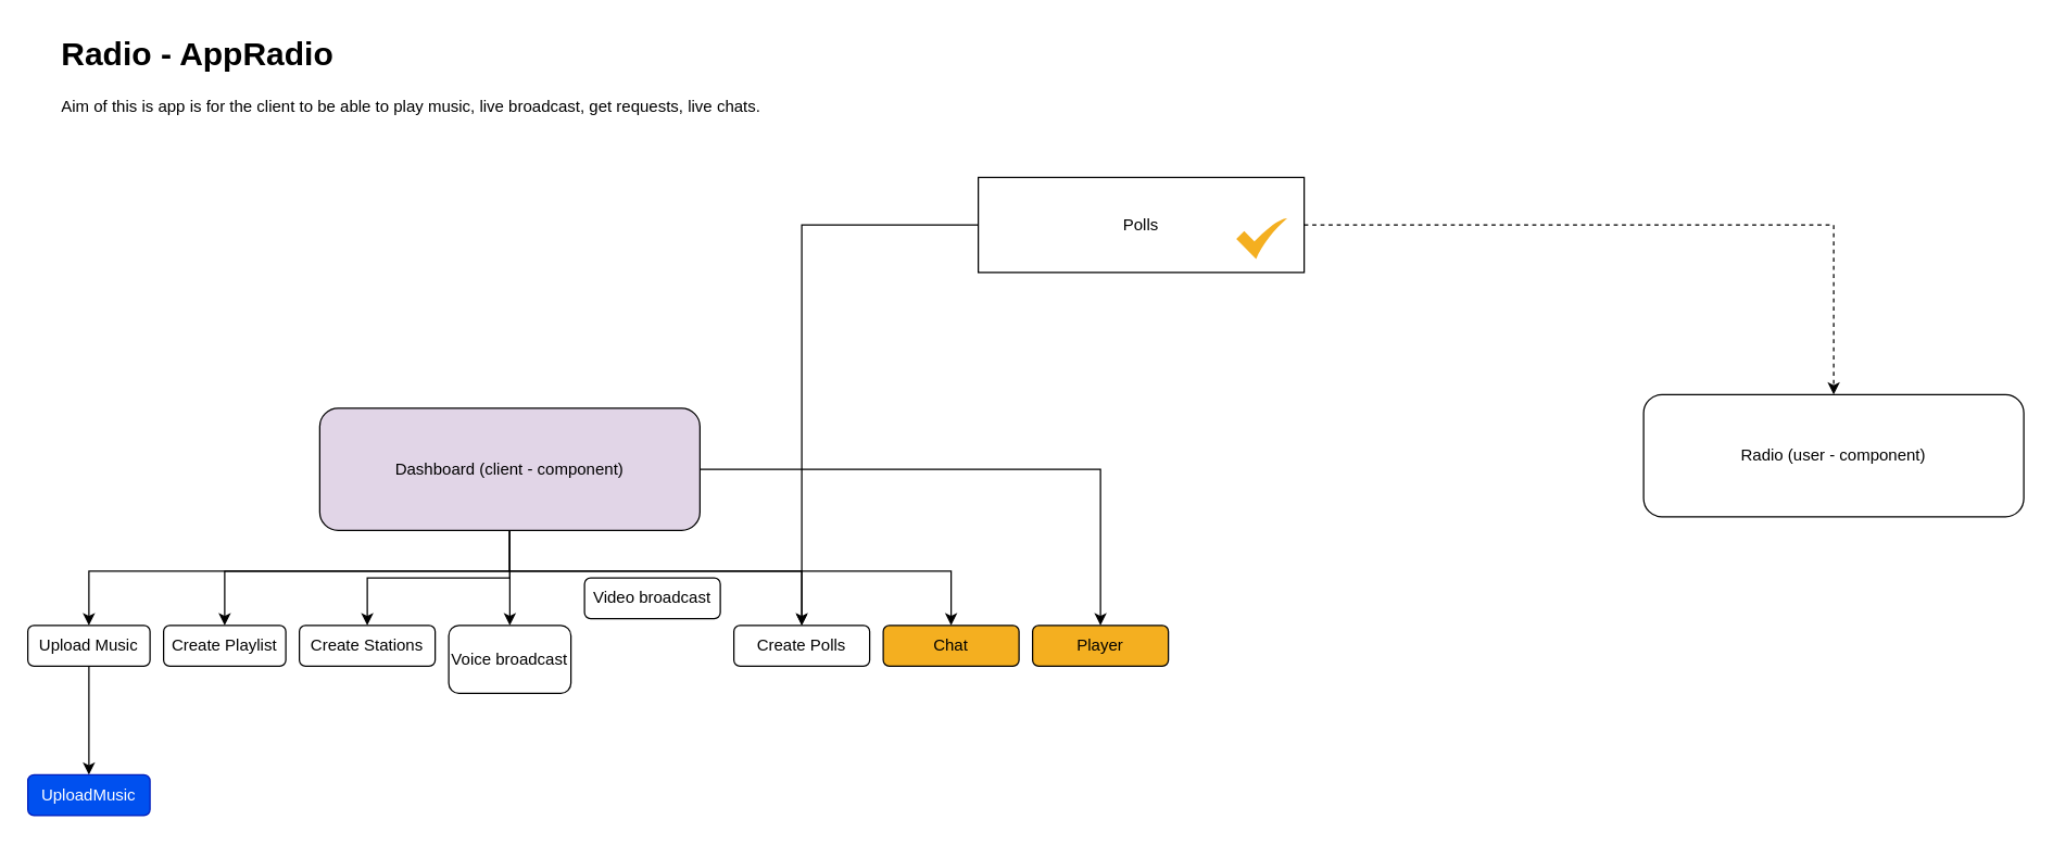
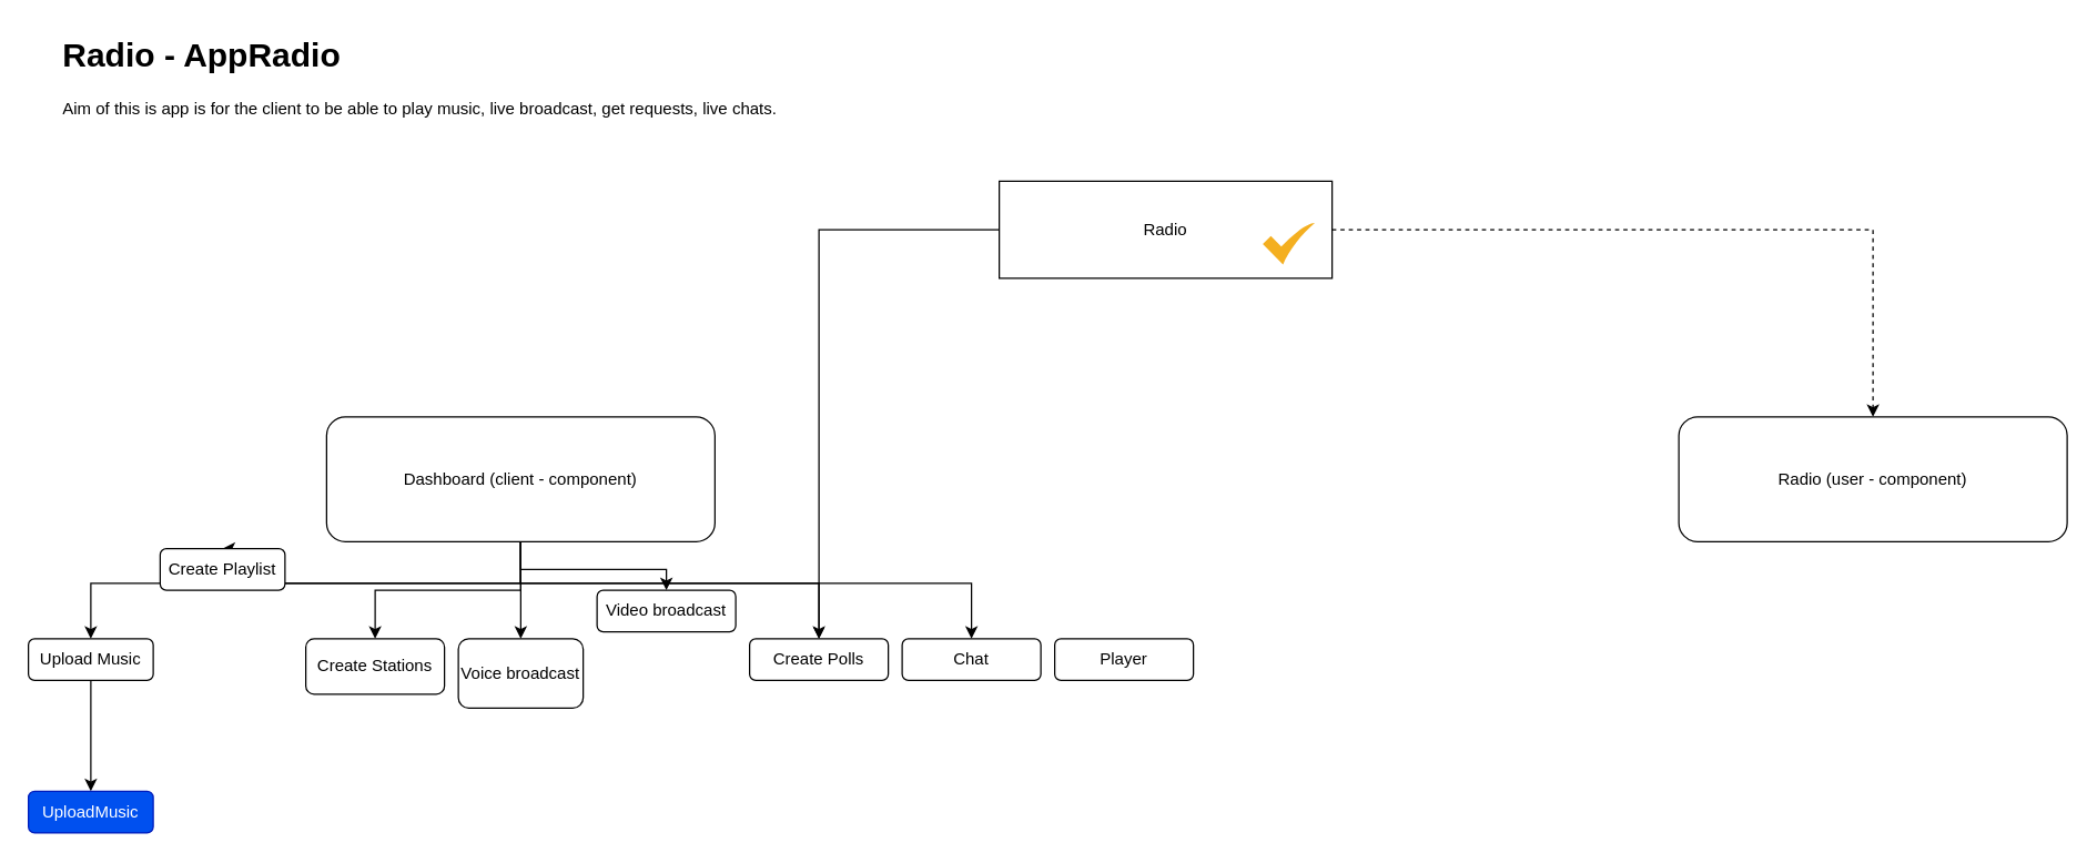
  <mxCell id="0" />
  <mxCell id="1" parent="0" />
  <mxCell id="2" value="&lt;h1&gt;Radio - AppRadio&lt;/h1&gt;&lt;p&gt;Aim of this is app is for the client to be able to play music, live broadcast, get requests, live chats.&lt;/p&gt;" style="text;html=1;strokeColor=none;fillColor=none;spacing=5;spacingTop=-20;whiteSpace=wrap;overflow=hidden;rounded=0;" parent="1" vertex="1"><mxGeometry x="40" y="20" width="750" height="120" as="geometry" /></mxCell>
  <mxCell id="3" style="edgeStyle=orthogonalEdgeStyle;rounded=0;orthogonalLoop=1;jettySize=auto;html=1;" parent="1" source="5" edge="1" target="22"><mxGeometry relative="1" as="geometry"><mxPoint x="380" y="300" as="targetPoint" /></mxGeometry></mxCell>
  <mxCell id="4" style="edgeStyle=orthogonalEdgeStyle;rounded=0;orthogonalLoop=1;jettySize=auto;html=1;dashed=1;" edge="1" parent="1" source="5" target="15"><mxGeometry relative="1" as="geometry" /></mxCell>
- <mxCell id="5" value="Polls" style="html=1;whiteSpace=wrap;container=1;recursiveResize=0;collapsible=0;" parent="1" vertex="1"><mxGeometry x="720" y="130" width="240" height="70" as="geometry" /></mxCell>
+ <mxCell id="5" value="Radio" style="html=1;whiteSpace=wrap;container=1;recursiveResize=0;collapsible=0;" parent="1" vertex="1"><mxGeometry x="720" y="130" width="240" height="70" as="geometry" /></mxCell>
  <mxCell id="6" value="" style="html=1;aspect=fixed;strokeColor=none;shadow=0;align=center;verticalAlign=top;fillColor=#F4AF20;shape=mxgraph.gcp2.check" parent="5" vertex="1"><mxGeometry x="190" y="30" width="37.5" height="30" as="geometry" /></mxCell>
  <mxCell id="7" value="" style="edgeStyle=orthogonalEdgeStyle;rounded=0;orthogonalLoop=1;jettySize=auto;html=1;" edge="1" parent="1" source="14" target="17"><mxGeometry relative="1" as="geometry"><Array as="points"><mxPoint x="375" y="420" /><mxPoint x="65" y="420" /></Array></mxGeometry></mxCell>
  <mxCell id="8" style="edgeStyle=orthogonalEdgeStyle;rounded=0;orthogonalLoop=1;jettySize=auto;html=1;entryX=0.5;entryY=0;entryDx=0;entryDy=0;" edge="1" parent="1" source="14" target="18"><mxGeometry relative="1" as="geometry"><Array as="points"><mxPoint x="375" y="420" /><mxPoint x="165" y="420" /></Array></mxGeometry></mxCell>
  <mxCell id="9" style="edgeStyle=orthogonalEdgeStyle;rounded=0;orthogonalLoop=1;jettySize=auto;html=1;" edge="1" parent="1" source="14" target="19"><mxGeometry relative="1" as="geometry" /></mxCell>
  <mxCell id="10" style="edgeStyle=orthogonalEdgeStyle;rounded=0;orthogonalLoop=1;jettySize=auto;html=1;entryX=0.5;entryY=0;entryDx=0;entryDy=0;" edge="1" parent="1" source="14" target="20"><mxGeometry relative="1" as="geometry" /></mxCell>
  <mxCell id="11" style="edgeStyle=orthogonalEdgeStyle;rounded=0;orthogonalLoop=1;jettySize=auto;html=1;endArrow=open;" edge="1" parent="1" source="14" target="22"><mxGeometry relative="1" as="geometry"><Array as="points"><mxPoint x="375" y="420" /><mxPoint x="590" y="420" /></Array></mxGeometry></mxCell>
- <mxCell id="12" style="edgeStyle=orthogonalEdgeStyle;rounded=0;orthogonalLoop=1;jettySize=auto;html=1;" edge="1" parent="1" source="14" target="24"><mxGeometry relative="1" as="geometry" /></mxCell>
+ <mxCell id="12" style="edgeStyle=orthogonalEdgeStyle;rounded=0;orthogonalLoop=1;jettySize=auto;html=1;entryX=0.5;entryY=0;entryDx=0;entryDy=0;" edge="1" parent="1" source="14" target="21"><mxGeometry relative="1" as="geometry" /></mxCell>
  <mxCell id="13" style="edgeStyle=orthogonalEdgeStyle;rounded=0;orthogonalLoop=1;jettySize=auto;html=1;entryX=0.5;entryY=0;entryDx=0;entryDy=0;" edge="1" parent="1" source="14" target="23"><mxGeometry relative="1" as="geometry"><mxPoint x="680" y="460" as="targetPoint" /><Array as="points"><mxPoint x="375" y="420" /><mxPoint x="700" y="420" /></Array></mxGeometry></mxCell>
- <mxCell id="14" value="Dashboard (client - component)" style="rounded=1;whiteSpace=wrap;html=1;fillColor=#e1d5e7;" parent="1" vertex="1"><mxGeometry x="235" y="300" width="280" height="90" as="geometry" /></mxCell>
- <mxCell id="15" value="Radio (user - component)" style="rounded=1;whiteSpace=wrap;html=1;" vertex="1" parent="1"><mxGeometry x="1210" y="290" width="280" height="90" as="geometry" /></mxCell>
+ <mxCell id="14" value="Dashboard (client - component)" style="rounded=1;whiteSpace=wrap;html=1;" parent="1" vertex="1"><mxGeometry x="235" y="300" width="280" height="90" as="geometry" /></mxCell>
+ <mxCell id="15" value="Radio (user - component)" style="rounded=1;whiteSpace=wrap;html=1;" vertex="1" parent="1"><mxGeometry x="1210" y="300" width="280" height="90" as="geometry" /></mxCell>
  <mxCell id="16" value="" style="edgeStyle=orthogonalEdgeStyle;rounded=0;orthogonalLoop=1;jettySize=auto;html=1;" edge="1" parent="1" source="17" target="25"><mxGeometry relative="1" as="geometry" /></mxCell>
  <mxCell id="17" value="Upload Music" style="whiteSpace=wrap;html=1;rounded=1;" vertex="1" parent="1"><mxGeometry x="20" y="460" width="90" height="30" as="geometry" /></mxCell>
- <mxCell id="18" value="Create Playlist" style="whiteSpace=wrap;html=1;rounded=1;" vertex="1" parent="1"><mxGeometry x="120" y="460" width="90" height="30" as="geometry" /></mxCell>
- <mxCell id="19" value="Create Stations" style="whiteSpace=wrap;html=1;rounded=1;" vertex="1" parent="1"><mxGeometry x="220" y="460" width="100" height="30" as="geometry" /></mxCell>
+ <mxCell id="18" value="Create Playlist" style="whiteSpace=wrap;html=1;rounded=1;" vertex="1" parent="1"><mxGeometry x="115" y="395" width="90" height="30" as="geometry" /></mxCell>
+ <mxCell id="19" value="Create Stations" style="whiteSpace=wrap;html=1;rounded=1;" vertex="1" parent="1"><mxGeometry x="220" y="460" width="100" height="40" as="geometry" /></mxCell>
  <mxCell id="20" value="Voice broadcast" style="whiteSpace=wrap;html=1;rounded=1;" vertex="1" parent="1"><mxGeometry x="330" y="460" width="90" height="50" as="geometry" /></mxCell>
  <mxCell id="21" value="Video broadcast" style="whiteSpace=wrap;html=1;rounded=1;" vertex="1" parent="1"><mxGeometry x="430" y="425" width="100" height="30" as="geometry" /></mxCell>
  <mxCell id="22" value="Create Polls" style="whiteSpace=wrap;html=1;rounded=1;" vertex="1" parent="1"><mxGeometry x="540" y="460" width="100" height="30" as="geometry" /></mxCell>
- <mxCell id="23" value="Chat" style="whiteSpace=wrap;html=1;rounded=1;fillColor=#f4af20;" vertex="1" parent="1"><mxGeometry x="650" y="460" width="100" height="30" as="geometry" /></mxCell>
- <mxCell id="24" value="Player" style="whiteSpace=wrap;html=1;rounded=1;fillColor=#f4af20;" vertex="1" parent="1"><mxGeometry x="760" y="460" width="100" height="30" as="geometry" /></mxCell>
+ <mxCell id="23" value="Chat" style="whiteSpace=wrap;html=1;rounded=1;" vertex="1" parent="1"><mxGeometry x="650" y="460" width="100" height="30" as="geometry" /></mxCell>
+ <mxCell id="24" value="Player" style="whiteSpace=wrap;html=1;rounded=1;" vertex="1" parent="1"><mxGeometry x="760" y="460" width="100" height="30" as="geometry" /></mxCell>
  <mxCell id="25" value="UploadMusic" style="whiteSpace=wrap;html=1;rounded=1;fillColor=#0050ef;strokeColor=#001DBC;fontColor=#ffffff;" vertex="1" parent="1"><mxGeometry x="20" y="570" width="90" height="30" as="geometry" /></mxCell>
